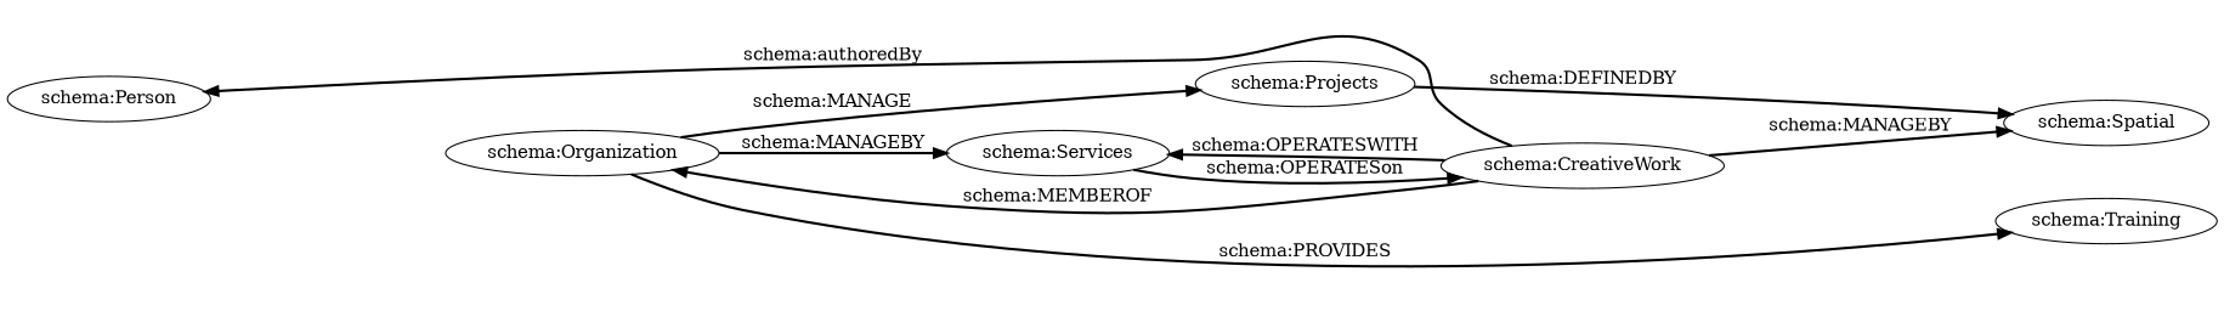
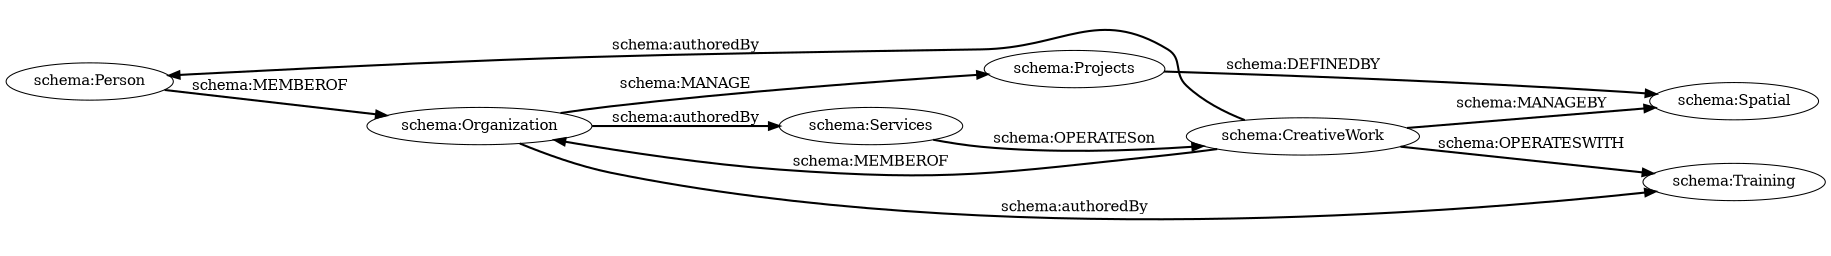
  digraph {
    rankdir=LR
    splines=true
    edge [style=bold]
    "schema:Person"
    "schema:Organization"
    "schema:Services"
    "schema:Training"
    "schema:Projects"
    "schema:CreativeWork"
    "schema:Spatial"
-   "schema:Organization" -> "schema:Services" [label="schema:MANAGEBY"]
-   "schema:Organization" -> "schema:Training" [label="schema:PROVIDES"]
+   "schema:Person" -> "schema:Organization" [label="schema:MEMBEROF"]
+   "schema:Organization" -> "schema:Services" [label="schema:authoredBy"]
+   "schema:Organization" -> "schema:Training" [label="schema:authoredBy"]
    "schema:Organization" -> "schema:Projects" [label="schema:MANAGE"]
    "schema:Services" -> "schema:CreativeWork" [label="schema:OPERATESon"]
    "schema:Projects" -> "schema:Spatial" [label="schema:DEFINEDBY"]
    "schema:CreativeWork" -> "schema:Person" [label="schema:authoredBy"]
    "schema:CreativeWork" -> "schema:Organization" [label="schema:MEMBEROF"]
-   "schema:CreativeWork" -> "schema:Services" [label="schema:OPERATESWITH"]
+   "schema:CreativeWork" -> "schema:Training" [label="schema:OPERATESWITH"]
    "schema:CreativeWork" -> "schema:Spatial" [label="schema:MANAGEBY"]
  }
